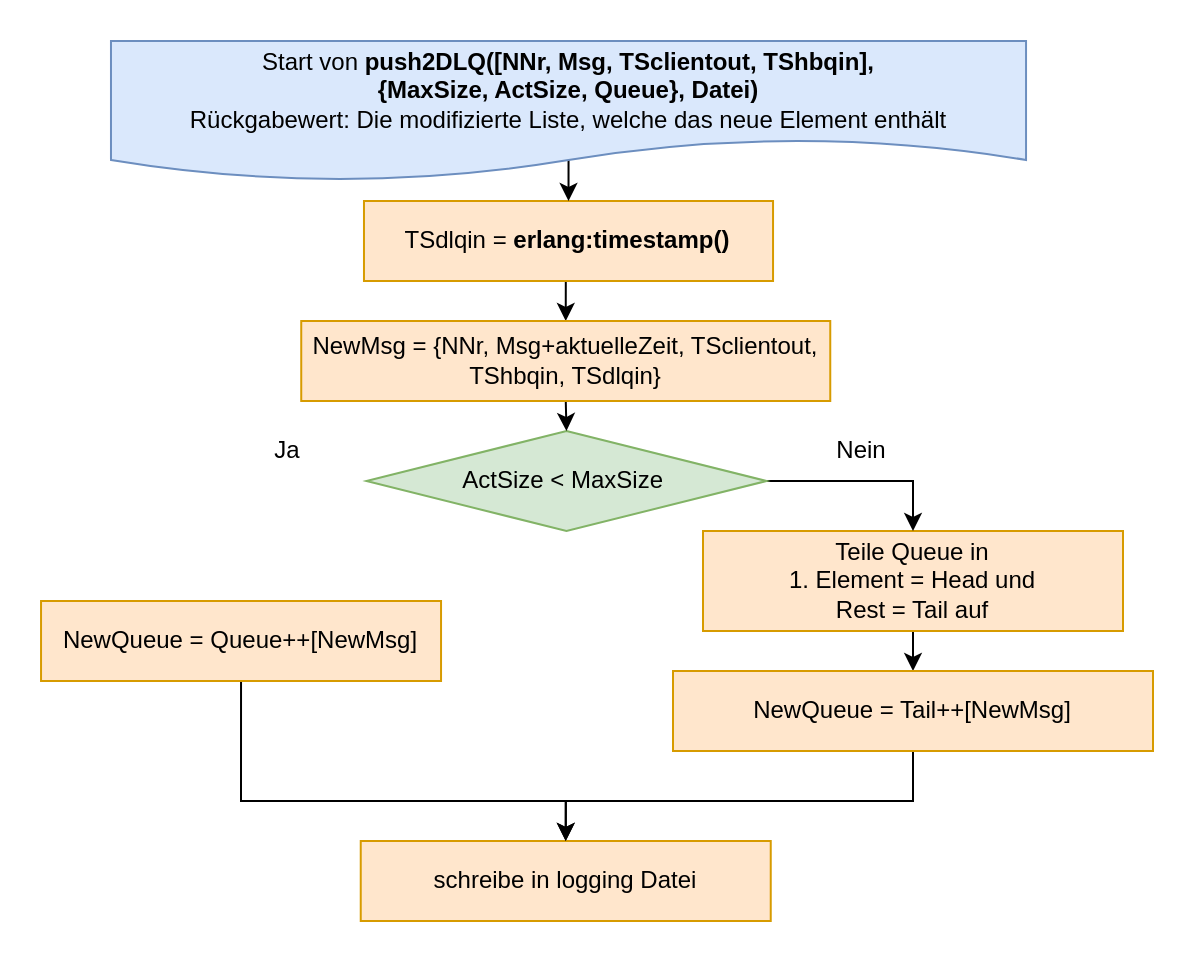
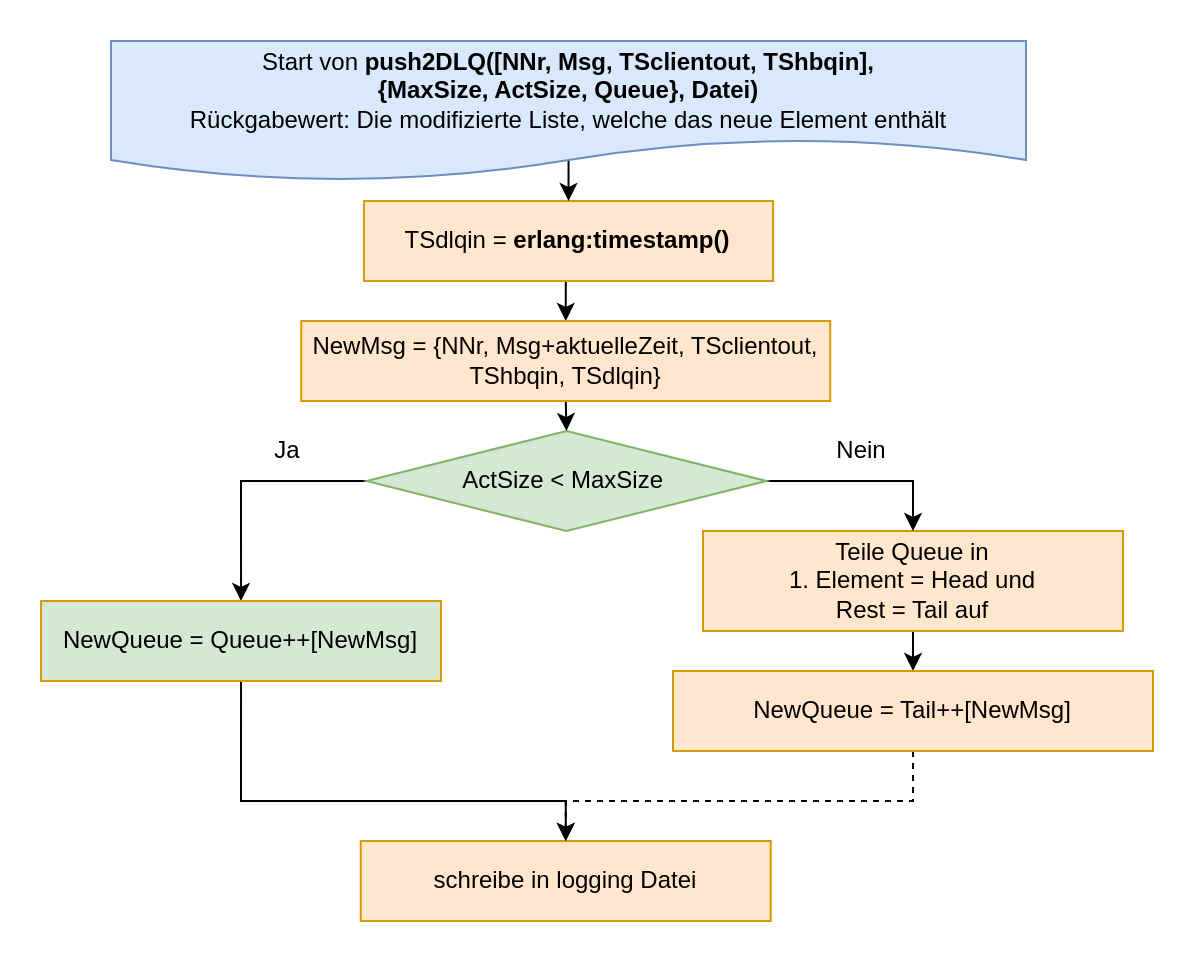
  <mxCell id="0" />
  <mxCell id="1" parent="0" />
  <mxCell id="2" style="edgeStyle=orthogonalEdgeStyle;rounded=0;orthogonalLoop=1;jettySize=auto;html=1;exitX=0.5;exitY=1;exitDx=0;exitDy=0;entryX=0.5;entryY=0;entryDx=0;entryDy=0;" edge="1" parent="1" source="3" target="19"><mxGeometry relative="1" as="geometry" /></mxCell>
  <mxCell id="3" value="TSdlqin = &lt;b&gt;erlang:timestamp()&lt;/b&gt;" style="rounded=0;whiteSpace=wrap;html=1;fillColor=#ffe6cc;strokeColor=#d79b00;" parent="1" vertex="1"><mxGeometry x="181.49" y="100" width="204.53" height="40" as="geometry" /></mxCell>
  <mxCell id="4" style="edgeStyle=orthogonalEdgeStyle;rounded=0;orthogonalLoop=1;jettySize=auto;html=1;exitX=0.5;exitY=1;exitDx=0;exitDy=0;entryX=0.5;entryY=0;entryDx=0;entryDy=0;" parent="1" source="5" target="17" edge="1"><mxGeometry relative="1" as="geometry" /></mxCell>
  <mxCell id="5" value="Teile Queue in&lt;br&gt;1. Element = Head und&lt;br&gt;Rest = Tail auf" style="rounded=0;whiteSpace=wrap;html=1;fillColor=#ffe6cc;strokeColor=#d79b00;" parent="1" vertex="1"><mxGeometry x="351" y="265" width="210" height="50" as="geometry" /></mxCell>
  <mxCell id="6" style="edgeStyle=orthogonalEdgeStyle;rounded=0;orthogonalLoop=1;jettySize=auto;html=1;exitX=1;exitY=0.5;exitDx=0;exitDy=0;entryX=0.5;entryY=0;entryDx=0;entryDy=0;" parent="1" source="8" target="5" edge="1"><mxGeometry relative="1" as="geometry"><mxPoint x="332.44" y="275" as="sourcePoint" /></mxGeometry></mxCell>
+ <mxCell id="7" style="edgeStyle=orthogonalEdgeStyle;rounded=0;orthogonalLoop=1;jettySize=auto;html=1;exitX=0;exitY=0.5;exitDx=0;exitDy=0;entryX=0.5;entryY=0;entryDx=0;entryDy=0;" parent="1" source="8" target="15" edge="1"><mxGeometry relative="1" as="geometry" /></mxCell>
  <mxCell id="8" value="&lt;span style=&quot;font-weight: normal&quot;&gt;ActSize &amp;lt; MaxSize&amp;nbsp;&lt;/span&gt;" style="rhombus;whiteSpace=wrap;html=1;rounded=0;fillColor=#d5e8d4;strokeColor=#82b366;fontStyle=1" parent="1" vertex="1"><mxGeometry x="182.74" y="215" width="200" height="50" as="geometry" /></mxCell>
  <mxCell id="9" value="Ja" style="text;html=1;align=center;verticalAlign=middle;resizable=0;points=[];autosize=1;strokeColor=none;fillColor=none;" parent="1" vertex="1"><mxGeometry x="127.52" y="215" width="30" height="20" as="geometry" /></mxCell>
  <mxCell id="10" value="Nein" style="text;html=1;align=center;verticalAlign=middle;resizable=0;points=[];autosize=1;strokeColor=none;fillColor=none;" parent="1" vertex="1"><mxGeometry x="410.02" y="215" width="40" height="20" as="geometry" /></mxCell>
  <mxCell id="11" value="schreibe in logging Datei" style="rounded=0;whiteSpace=wrap;html=1;fillColor=#ffe6cc;strokeColor=#d79b00;" parent="1" vertex="1"><mxGeometry x="179.87" y="420" width="205" height="40" as="geometry" /></mxCell>
  <mxCell id="12" style="edgeStyle=orthogonalEdgeStyle;rounded=0;orthogonalLoop=1;jettySize=auto;html=1;exitX=0.5;exitY=0;exitDx=0;exitDy=0;entryX=0.5;entryY=0;entryDx=0;entryDy=0;" edge="1" parent="1" source="13" target="3"><mxGeometry relative="1" as="geometry"><Array as="points"><mxPoint x="284" y="30" /><mxPoint x="284" y="30" /></Array></mxGeometry></mxCell>
  <mxCell id="13" value="Start von &lt;b&gt;push2DLQ([NNr, Msg, TSclientout, TShbqin], &lt;br&gt;{MaxSize, ActSize, Queue}, Datei)&lt;/b&gt;&lt;br&gt;Rückgabewert: Die modifizierte Liste, welche das neue Element enthält" style="shape=document;whiteSpace=wrap;html=1;boundedLbl=1;fillColor=#dae8fc;strokeColor=#6c8ebf;" parent="1" vertex="1"><mxGeometry x="54.99" y="20" width="457.53" height="70" as="geometry" /></mxCell>
  <mxCell id="14" style="edgeStyle=orthogonalEdgeStyle;rounded=0;orthogonalLoop=1;jettySize=auto;html=1;exitX=0.5;exitY=1;exitDx=0;exitDy=0;entryX=0.5;entryY=0;entryDx=0;entryDy=0;" edge="1" parent="1" source="15" target="11"><mxGeometry relative="1" as="geometry"><Array as="points"><mxPoint x="120" y="400" /><mxPoint x="282" y="400" /></Array></mxGeometry></mxCell>
- <mxCell id="15" value="NewQueue = Queue++[NewMsg]" style="rounded=0;whiteSpace=wrap;html=1;fillColor=#ffe6cc;strokeColor=#d79b00;" parent="1" vertex="1"><mxGeometry x="20.02" y="300" width="200" height="40" as="geometry" /></mxCell>
- <mxCell id="16" style="edgeStyle=orthogonalEdgeStyle;rounded=0;orthogonalLoop=1;jettySize=auto;html=1;exitX=0.5;exitY=1;exitDx=0;exitDy=0;entryX=0.5;entryY=0;entryDx=0;entryDy=0;" parent="1" source="17" target="11" edge="1"><mxGeometry relative="1" as="geometry"><Array as="points"><mxPoint x="456" y="400" /><mxPoint x="282" y="400" /><mxPoint x="282" y="420" /></Array></mxGeometry></mxCell>
+ <mxCell id="15" value="NewQueue = Queue++[NewMsg]" style="rounded=0;whiteSpace=wrap;html=1;fillColor=#d5e8d4;strokeColor=#d79b00;" parent="1" vertex="1"><mxGeometry x="20.02" y="300" width="200" height="40" as="geometry" /></mxCell>
+ <mxCell id="16" style="edgeStyle=orthogonalEdgeStyle;rounded=0;orthogonalLoop=1;jettySize=auto;html=1;exitX=0.5;exitY=1;exitDx=0;exitDy=0;entryX=0.5;entryY=0;entryDx=0;entryDy=0;dashed=1;" parent="1" source="17" target="11" edge="1"><mxGeometry relative="1" as="geometry"><Array as="points"><mxPoint x="456" y="400" /><mxPoint x="282" y="400" /><mxPoint x="282" y="420" /></Array></mxGeometry></mxCell>
  <mxCell id="17" value="NewQueue = Tail++[NewMsg]" style="rounded=0;whiteSpace=wrap;html=1;fillColor=#ffe6cc;strokeColor=#d79b00;" parent="1" vertex="1"><mxGeometry x="336" y="335" width="240" height="40" as="geometry" /></mxCell>
  <mxCell id="18" style="edgeStyle=orthogonalEdgeStyle;rounded=0;orthogonalLoop=1;jettySize=auto;html=1;exitX=0.5;exitY=1;exitDx=0;exitDy=0;entryX=0.5;entryY=0;entryDx=0;entryDy=0;" edge="1" parent="1" source="19" target="8"><mxGeometry relative="1" as="geometry" /></mxCell>
  <mxCell id="19" value="NewMsg = {NNr, Msg+aktuelleZeit, TSclientout, TShbqin, TSdlqin}" style="rounded=0;whiteSpace=wrap;html=1;fillColor=#ffe6cc;strokeColor=#d79b00;" parent="1" vertex="1"><mxGeometry x="150.12" y="160" width="264.51" height="40" as="geometry" /></mxCell>
